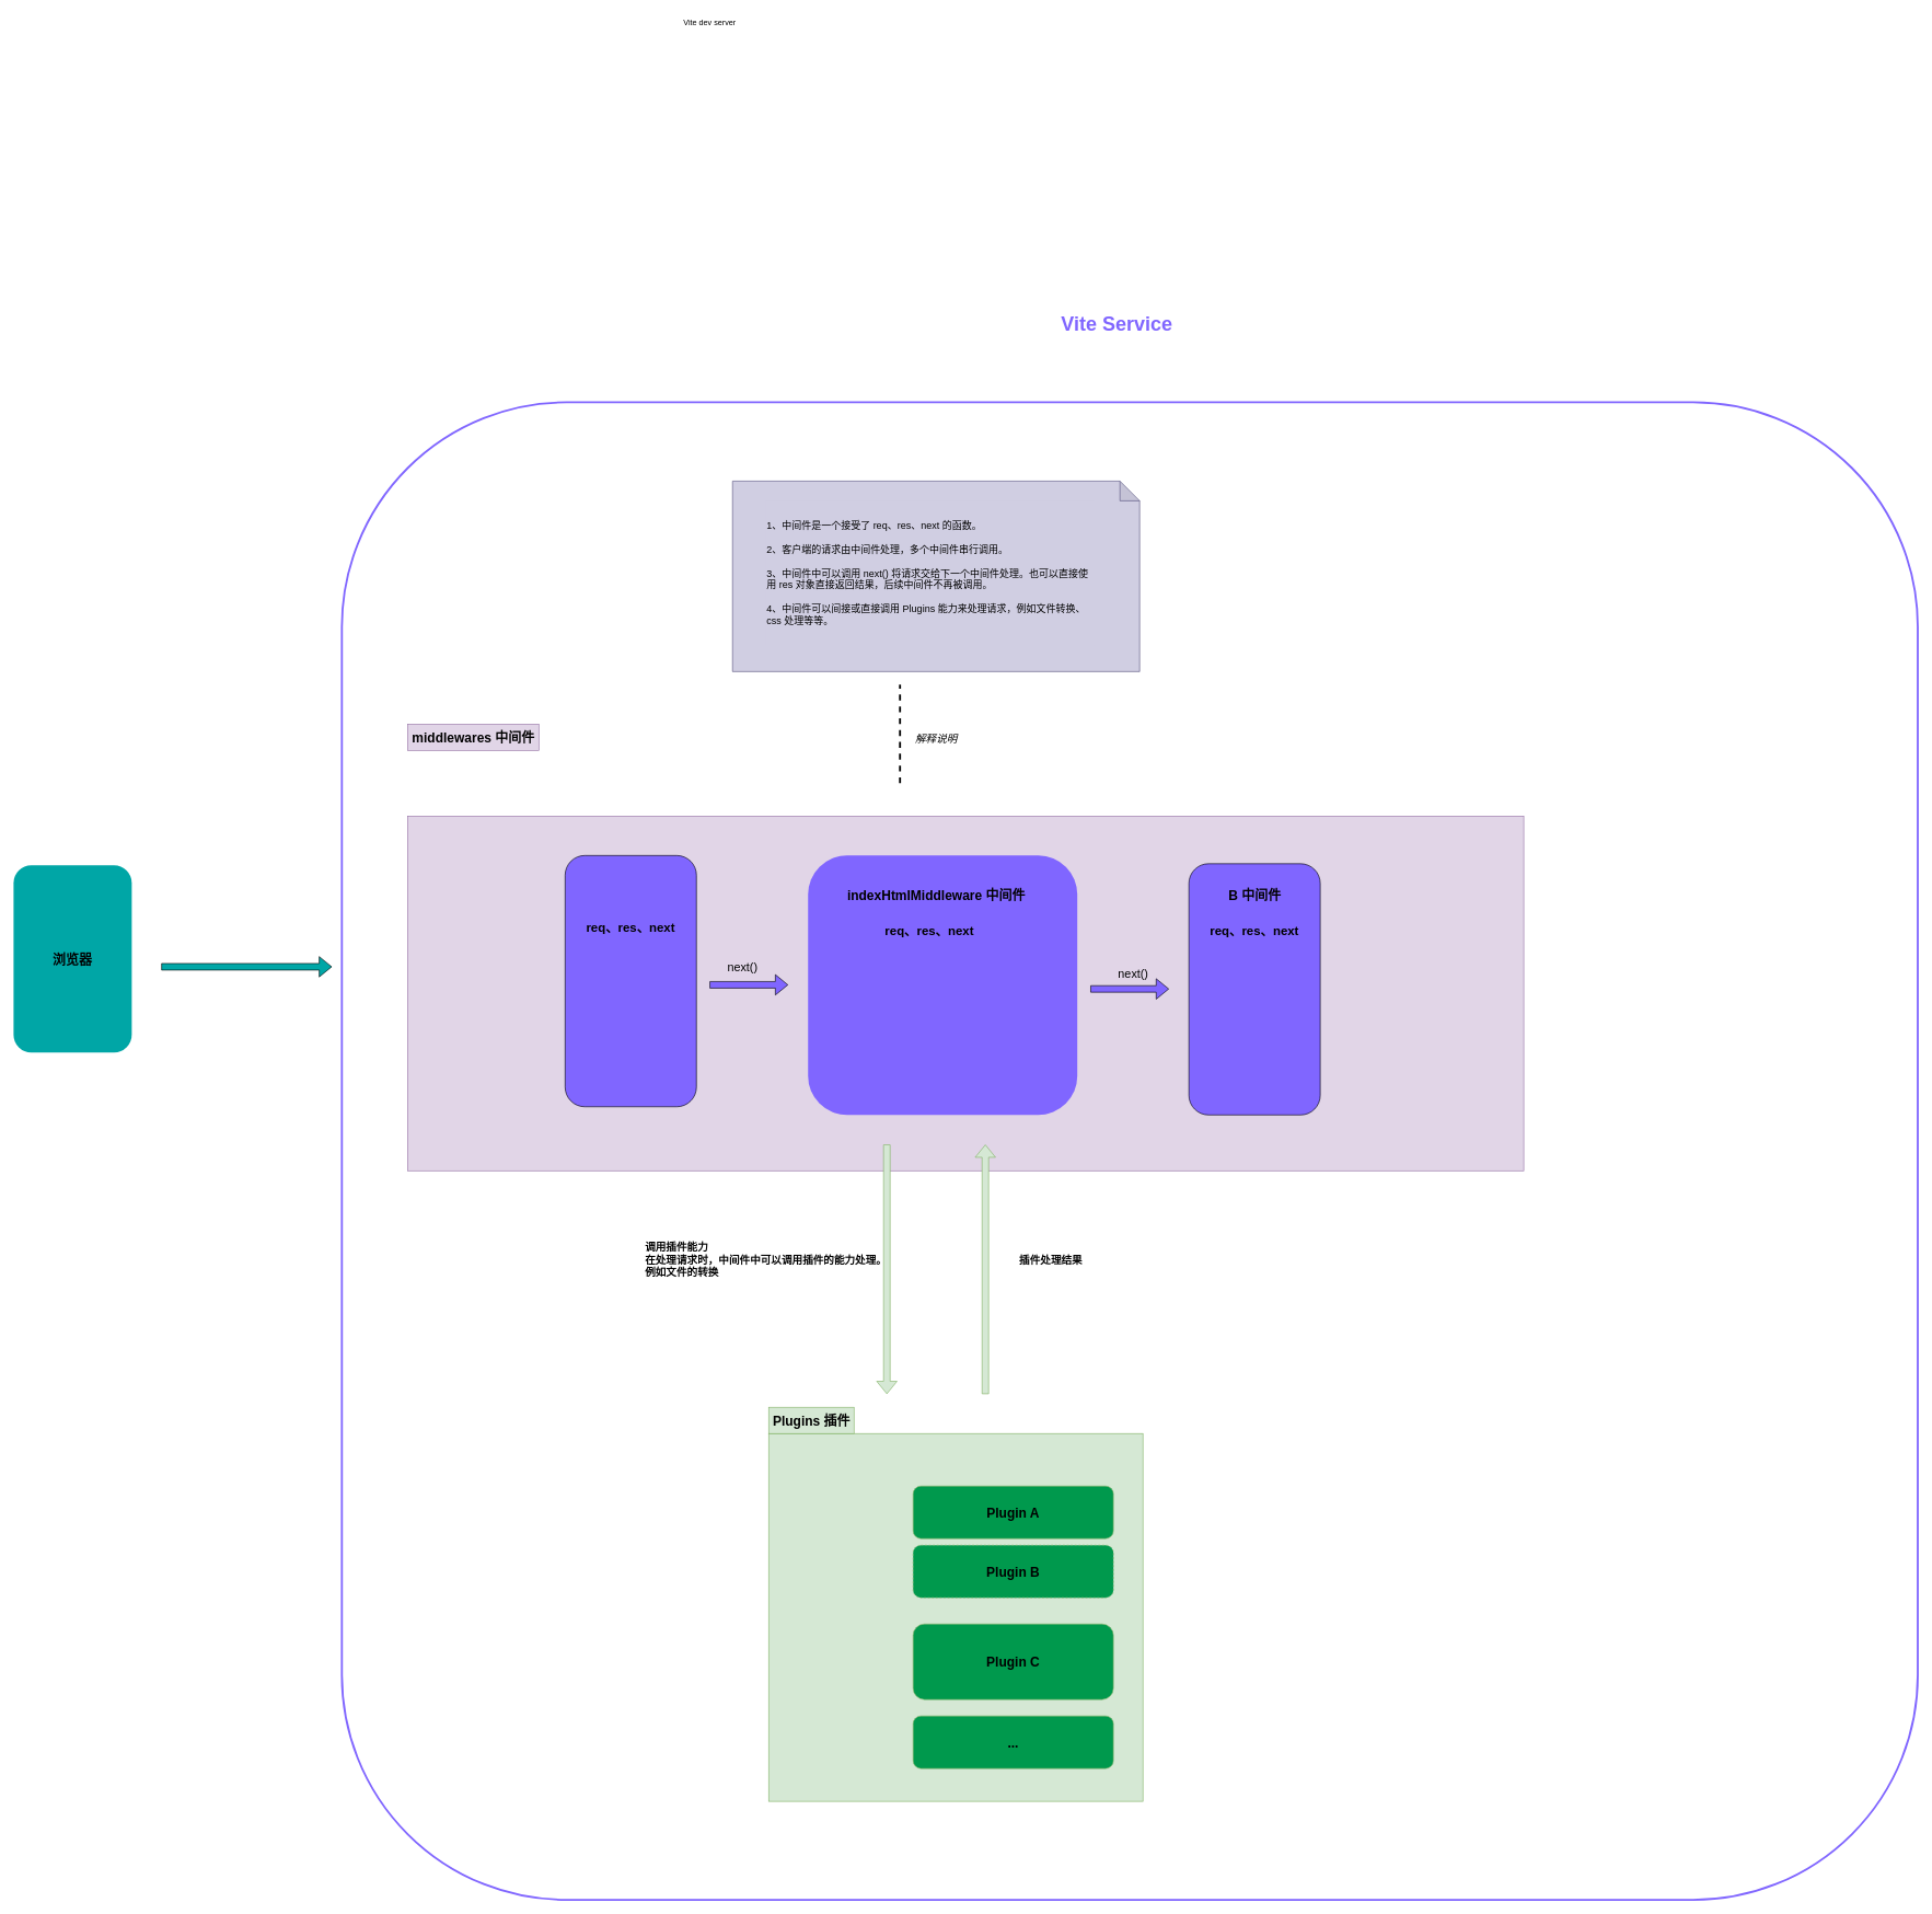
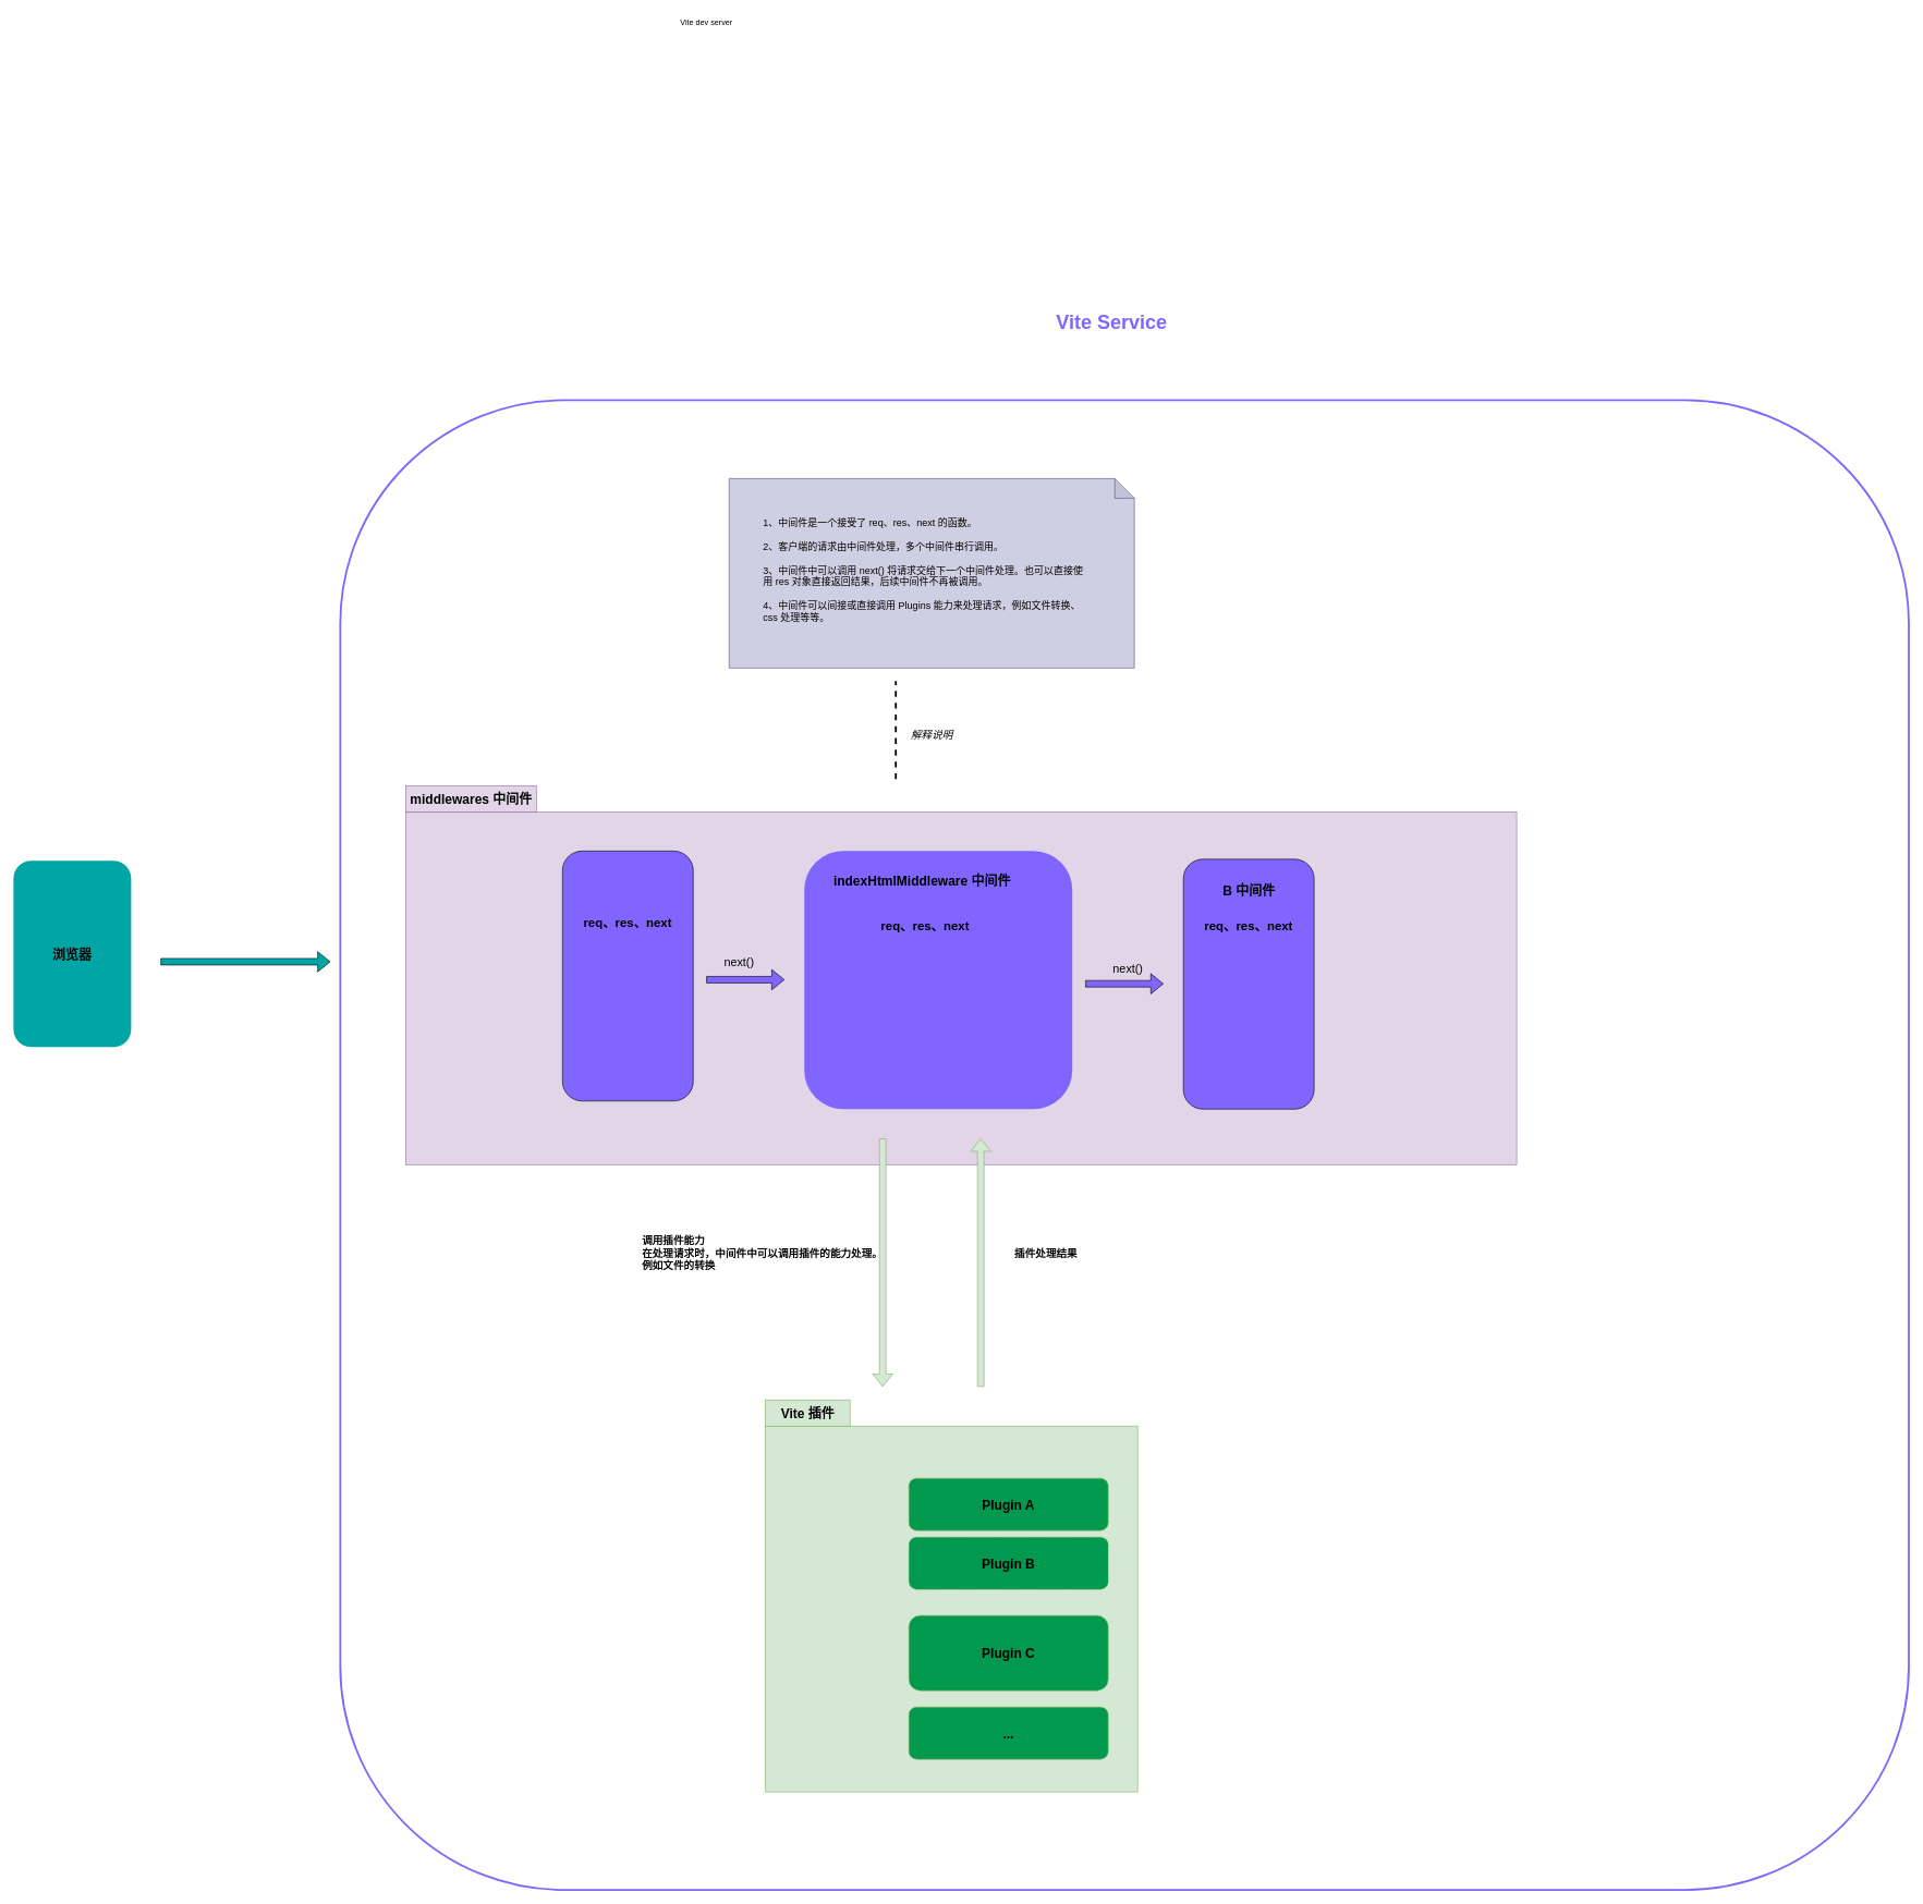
  <mxCell id="0" />
  <mxCell id="1" parent="0" />
  <mxCell id="2" style="edgeStyle=orthogonalEdgeStyle;rounded=0;orthogonalLoop=1;jettySize=auto;html=1;strokeColor=none;" parent="1" source="3" edge="1"><mxGeometry relative="1" as="geometry"><mxPoint x="620" y="1422" as="targetPoint" /></mxGeometry></mxCell>
  <mxCell id="3" value="浏览器" style="rounded=1;whiteSpace=wrap;html=1;fillColor=#00A6A6;strokeColor=none;fontSize=20;fontStyle=1" parent="1" vertex="1"><mxGeometry x="20" y="1317" width="180" height="285" as="geometry" /></mxCell>
  <mxCell id="4" value="" style="rounded=0;whiteSpace=wrap;html=1;strokeColor=#9673a6;fillColor=#e1d5e7;" parent="1" vertex="1"><mxGeometry x="620" y="1242" width="1700" height="540" as="geometry" /></mxCell>
- <mxCell id="5" value="middlewares 中间件" style="text;html=1;align=center;verticalAlign=middle;resizable=0;points=[];autosize=1;strokeColor=#9673a6;fillColor=#e1d5e7;fontStyle=1;fontSize=20;" parent="1" vertex="1"><mxGeometry x="620" y="1102" width="200" height="40" as="geometry" /></mxCell>
+ <mxCell id="5" value="middlewares 中间件" style="text;html=1;align=center;verticalAlign=middle;resizable=0;points=[];autosize=1;strokeColor=#9673a6;fillColor=#e1d5e7;fontStyle=1;fontSize=20;" parent="1" vertex="1"><mxGeometry x="620" y="1202" width="200" height="40" as="geometry" /></mxCell>
  <mxCell id="6" value="" style="rounded=1;whiteSpace=wrap;html=1;fillColor=#8066FF;strokeColor=none;" parent="1" vertex="1"><mxGeometry x="1230" y="1302" width="410" height="395" as="geometry" /></mxCell>
  <mxCell id="7" value="" style="rounded=1;whiteSpace=wrap;html=1;strokeColor=default;fillColor=#8066FF;" parent="1" vertex="1"><mxGeometry x="1810" y="1314.5" width="200" height="382.5" as="geometry" /></mxCell>
  <mxCell id="8" value="Vite dev server" style="text;html=1;align=center;verticalAlign=middle;resizable=0;points=[];autosize=1;strokeColor=none;fillColor=none;" parent="1" vertex="1"><mxGeometry x="1030" y="20" width="100" height="30" as="geometry" /></mxCell>
  <mxCell id="9" style="edgeStyle=orthogonalEdgeStyle;rounded=0;orthogonalLoop=1;jettySize=auto;html=1;strokeColor=none;" parent="1" edge="1"><mxGeometry relative="1" as="geometry"><mxPoint x="660" y="572" as="targetPoint" /><mxPoint x="390" y="572" as="sourcePoint" /></mxGeometry></mxCell>
- <mxCell id="10" value="indexHtmlMiddleware 中间件" style="text;html=1;align=center;verticalAlign=middle;resizable=0;points=[];autosize=1;strokeColor=none;fillColor=none;fontStyle=1;fontSize=20;" parent="1" vertex="1"><mxGeometry x="1285" y="1342" width="280" height="40" as="geometry" /></mxCell>
+ <mxCell id="10" value="indexHtmlMiddleware 中间件" style="text;html=1;align=center;verticalAlign=middle;resizable=0;points=[];autosize=1;strokeColor=none;fillColor=none;fontStyle=1;fontSize=20;" parent="1" vertex="1"><mxGeometry x="1270" y="1327" width="280" height="40" as="geometry" /></mxCell>
  <mxCell id="11" value="" style="rounded=1;whiteSpace=wrap;html=1;strokeColor=default;fillColor=#8066FF;" parent="1" vertex="1"><mxGeometry x="860" y="1302" width="200" height="382.5" as="geometry" /></mxCell>
  <mxCell id="12" value="req、res、next" style="text;html=1;align=center;verticalAlign=middle;whiteSpace=wrap;rounded=0;fontSize=19;fontStyle=1;strokeColor=none;" parent="1" vertex="1"><mxGeometry x="845" y="1397" width="230" height="30" as="geometry" /></mxCell>
  <mxCell id="13" value="req、res、next" style="text;html=1;align=center;verticalAlign=middle;whiteSpace=wrap;rounded=0;fontSize=19;fontStyle=1;strokeColor=none;" parent="1" vertex="1"><mxGeometry x="1795" y="1402" width="230" height="30" as="geometry" /></mxCell>
  <mxCell id="14" value="req、res、next" style="text;html=1;align=center;verticalAlign=middle;whiteSpace=wrap;rounded=0;fontSize=19;fontStyle=1;strokeColor=none;" parent="1" vertex="1"><mxGeometry x="1300" y="1402" width="230" height="30" as="geometry" /></mxCell>
  <mxCell id="15" value="" style="shape=flexArrow;endArrow=classic;html=1;rounded=0;strokeColor=none;" parent="1" edge="1"><mxGeometry width="50" height="50" relative="1" as="geometry"><mxPoint x="1330" y="1722" as="sourcePoint" /><mxPoint x="1330" y="2182" as="targetPoint" /></mxGeometry></mxCell>
  <mxCell id="16" value="" style="shape=flexArrow;endArrow=classic;html=1;rounded=0;strokeColor=none;" parent="1" edge="1"><mxGeometry width="50" height="50" relative="1" as="geometry"><mxPoint x="1511" y="2182" as="sourcePoint" /><mxPoint x="1510.999" y="1722" as="targetPoint" /></mxGeometry></mxCell>
  <mxCell id="17" value="" style="rounded=0;whiteSpace=wrap;html=1;fillColor=#d5e8d4;strokeColor=#82b366;" parent="1" vertex="1"><mxGeometry x="1170" y="2182" width="570" height="560" as="geometry" /></mxCell>
  <mxCell id="18" value="Plugin A" style="rounded=1;whiteSpace=wrap;html=1;fillColor=#00994D;strokeColor=#82b366;fontSize=20;fontStyle=1" parent="1" vertex="1"><mxGeometry x="1390" y="2262" width="305" height="80" as="geometry" /></mxCell>
  <mxCell id="19" value="..." style="rounded=1;whiteSpace=wrap;html=1;fillColor=#00994D;strokeColor=#82b366;fontSize=20;fontStyle=1" parent="1" vertex="1"><mxGeometry x="1390" y="2612" width="305" height="80" as="geometry" /></mxCell>
  <mxCell id="20" value="Plugin C" style="rounded=1;whiteSpace=wrap;html=1;fillColor=#00994D;strokeColor=#82b366;fontSize=20;fontStyle=1" parent="1" vertex="1"><mxGeometry x="1390" y="2472" width="305" height="115" as="geometry" /></mxCell>
  <mxCell id="21" value="Plugin B" style="rounded=1;whiteSpace=wrap;html=1;fillColor=#00994D;strokeColor=#82b366;fontSize=20;fontStyle=1;dashed=1;" parent="1" vertex="1"><mxGeometry x="1390" y="2352" width="305" height="80" as="geometry" /></mxCell>
  <mxCell id="22" value="" style="shape=flexArrow;endArrow=classic;html=1;rounded=0;fillColor=#d5e8d4;strokeColor=#82b366;" parent="1" edge="1"><mxGeometry width="50" height="50" relative="1" as="geometry"><mxPoint x="1350" y="1742" as="sourcePoint" /><mxPoint x="1350" y="2122" as="targetPoint" /></mxGeometry></mxCell>
  <mxCell id="23" value="" style="shape=flexArrow;endArrow=classic;html=1;rounded=0;fillColor=#d5e8d4;strokeColor=#82b366;" parent="1" edge="1"><mxGeometry width="50" height="50" relative="1" as="geometry"><mxPoint x="1500" y="2122" as="sourcePoint" /><mxPoint x="1500" y="1742" as="targetPoint" /></mxGeometry></mxCell>
  <mxCell id="24" value="&lt;div style=&quot;font-size: 16px;&quot;&gt;调用插件能力&lt;/div&gt;在处理请求时，中间件中可以调用插件的能力处理。&lt;div style=&quot;font-size: 16px;&quot;&gt;例如文件的转换&lt;/div&gt;" style="text;html=1;align=left;verticalAlign=middle;resizable=0;points=[];autosize=1;strokeColor=none;fillColor=none;fontSize=16;fontStyle=1" parent="1" vertex="1"><mxGeometry x="980" y="1882" width="390" height="70" as="geometry" /></mxCell>
  <mxCell id="25" value="插件处理结果" style="text;html=1;align=left;verticalAlign=middle;resizable=0;points=[];autosize=1;strokeColor=none;fillColor=none;fontSize=16;fontStyle=1" parent="1" vertex="1"><mxGeometry x="1550" y="1902" width="120" height="30" as="geometry" /></mxCell>
  <mxCell id="26" value="" style="group;fillColor=none;strokeColor=none;" parent="1" vertex="1" connectable="0"><mxGeometry x="1115" y="732" width="620" height="290" as="geometry" /></mxCell>
  <mxCell id="27" value="" style="shape=note;whiteSpace=wrap;html=1;backgroundOutline=1;darkOpacity=0.05;strokeColor=#56517e;labelBorderColor=default;fillColor=#d0cee2;" parent="26" vertex="1"><mxGeometry width="620" height="290" as="geometry" /></mxCell>
  <mxCell id="28" value="1、中间件是一个接受了 req、res、next 的函数。&lt;div style=&quot;font-size: 15px;&quot;&gt;&lt;br style=&quot;font-size: 15px;&quot;&gt;&lt;/div&gt;&lt;div style=&quot;font-size: 15px;&quot;&gt;2、客户端的请求由中间件处理，多个中间件串行调用。&lt;/div&gt;&lt;div style=&quot;font-size: 15px;&quot;&gt;&lt;br style=&quot;font-size: 15px;&quot;&gt;&lt;/div&gt;&lt;div style=&quot;font-size: 15px;&quot;&gt;3、中间件中可以调用 next() 将请求交给下一个中间件处理。也可以直接使用 res 对象直接返回结果，后续中间件不再被调用。&lt;/div&gt;&lt;div style=&quot;font-size: 15px;&quot;&gt;&lt;br style=&quot;font-size: 15px;&quot;&gt;&lt;/div&gt;&lt;div style=&quot;font-size: 15px;&quot;&gt;4、中间件可以间接或直接调用 Plugins 能力来处理请求，例如文件转换、css 处理等等。&lt;/div&gt;" style="text;html=1;align=left;verticalAlign=middle;whiteSpace=wrap;rounded=0;fontSize=15;strokeColor=none;fillColor=#d0cee2;" parent="26" vertex="1"><mxGeometry x="50" y="30" width="500" height="220" as="geometry" /></mxCell>
  <mxCell id="29" value="B 中间件" style="text;html=1;align=center;verticalAlign=middle;resizable=0;points=[];autosize=1;strokeColor=none;fillColor=none;fontStyle=1;fontSize=20;" parent="1" vertex="1"><mxGeometry x="1860" y="1342" width="100" height="40" as="geometry" /></mxCell>
  <mxCell id="30" value="" style="shape=flexArrow;endArrow=classic;html=1;rounded=0;entryX=0.341;entryY=0.537;entryDx=0;entryDy=0;entryPerimeter=0;fillColor=#8066FF;" parent="1" edge="1"><mxGeometry width="50" height="50" relative="1" as="geometry"><mxPoint x="1080" y="1498.9" as="sourcePoint" /><mxPoint x="1199.7" y="1498.88" as="targetPoint" /></mxGeometry></mxCell>
  <mxCell id="31" value="" style="shape=flexArrow;endArrow=classic;html=1;rounded=0;entryX=0.341;entryY=0.537;entryDx=0;entryDy=0;entryPerimeter=0;fillColor=#8066FF;" parent="1" edge="1"><mxGeometry width="50" height="50" relative="1" as="geometry"><mxPoint x="1660" y="1505.15" as="sourcePoint" /><mxPoint x="1779.7" y="1505.13" as="targetPoint" /></mxGeometry></mxCell>
  <mxCell id="32" value="next()" style="text;html=1;align=center;verticalAlign=middle;resizable=0;points=[];autosize=1;strokeColor=none;fillColor=none;fontSize=18;" parent="1" vertex="1"><mxGeometry x="1095" y="1452" width="70" height="40" as="geometry" /></mxCell>
  <mxCell id="33" value="next()" style="text;html=1;align=center;verticalAlign=middle;resizable=0;points=[];autosize=1;strokeColor=none;fillColor=none;fontSize=18;" parent="1" vertex="1"><mxGeometry x="1690" y="1462" width="70" height="40" as="geometry" /></mxCell>
- <mxCell id="34" value="Plugins 插件" style="text;html=1;align=center;verticalAlign=middle;resizable=0;points=[];autosize=1;strokeColor=#82b366;fillColor=#d5e8d4;fontStyle=1;fontSize=20;" parent="1" vertex="1"><mxGeometry x="1170" y="2142" width="130" height="40" as="geometry" /></mxCell>
+ <mxCell id="34" value="Vite 插件" style="text;html=1;align=center;verticalAlign=middle;resizable=0;points=[];autosize=1;strokeColor=#82b366;fillColor=#d5e8d4;fontStyle=1;fontSize=20;" parent="1" vertex="1"><mxGeometry x="1170" y="2142" width="130" height="40" as="geometry" /></mxCell>
  <mxCell id="35" value="" style="endArrow=none;dashed=1;html=1;rounded=0;strokeWidth=3;" parent="1" edge="1"><mxGeometry width="50" height="50" relative="1" as="geometry"><mxPoint x="1370" y="1192" as="sourcePoint" /><mxPoint x="1370" y="1042" as="targetPoint" /></mxGeometry></mxCell>
  <mxCell id="36" value="" style="shape=flexArrow;endArrow=classic;html=1;rounded=0;fillColor=#00A6A6;" parent="1" edge="1"><mxGeometry width="50" height="50" relative="1" as="geometry"><mxPoint x="245" y="1471.38" as="sourcePoint" /><mxPoint x="505" y="1471.38" as="targetPoint" /></mxGeometry></mxCell>
  <mxCell id="37" value="解释说明" style="text;html=1;align=center;verticalAlign=middle;resizable=0;points=[];autosize=1;strokeColor=none;fillColor=none;fontSize=16;fontStyle=2" parent="1" vertex="1"><mxGeometry x="1380" y="1110" width="90" height="30" as="geometry" /></mxCell>
  <mxCell id="38" value="" style="rounded=1;whiteSpace=wrap;html=1;fillColor=none;strokeWidth=3;strokeColor=#8066FF;" parent="1" vertex="1"><mxGeometry x="520" y="612" width="2400" height="2280" as="geometry" /></mxCell>
  <mxCell id="39" value="Vite Service" style="text;html=1;align=center;verticalAlign=middle;resizable=0;points=[];autosize=1;strokeColor=none;fillColor=none;fontSize=30;fontStyle=1;fontColor=#8066FF;" parent="1" vertex="1"><mxGeometry x="1610" y="467" width="180" height="50" as="geometry" /></mxCell>
